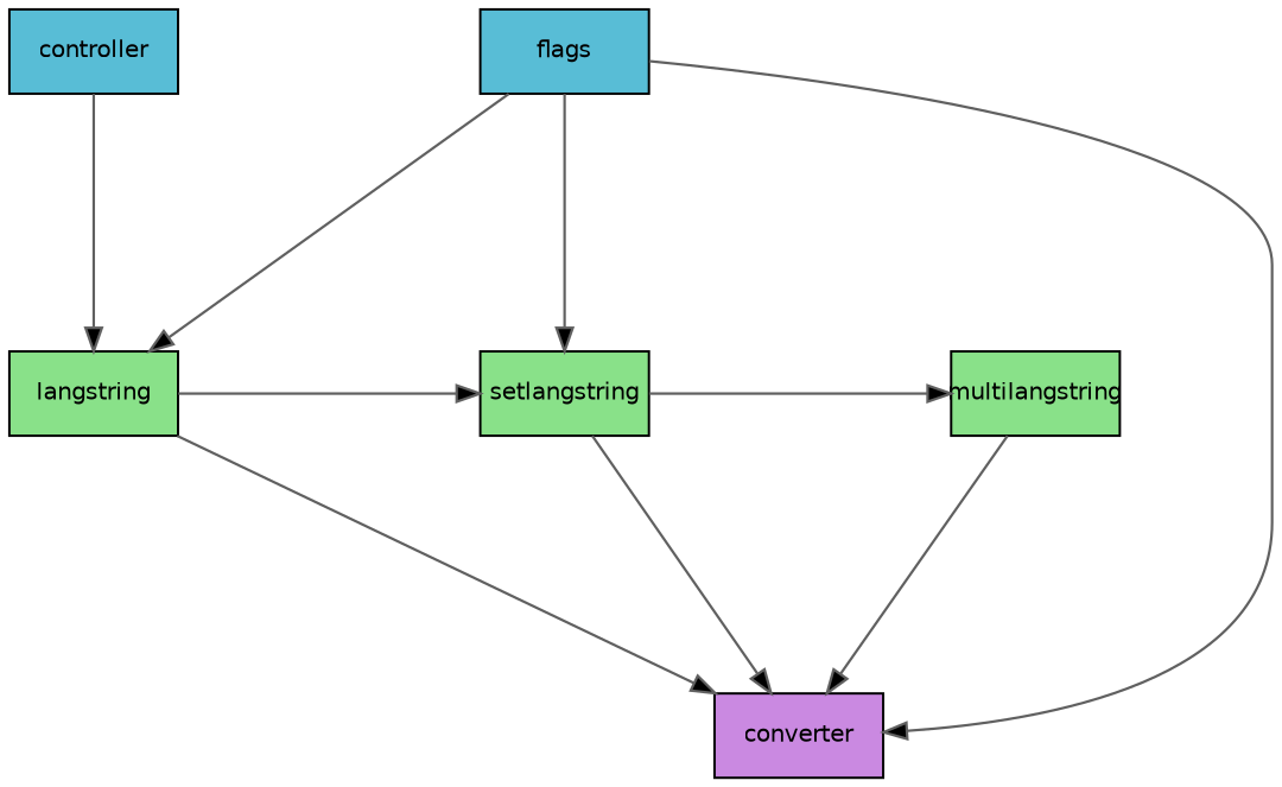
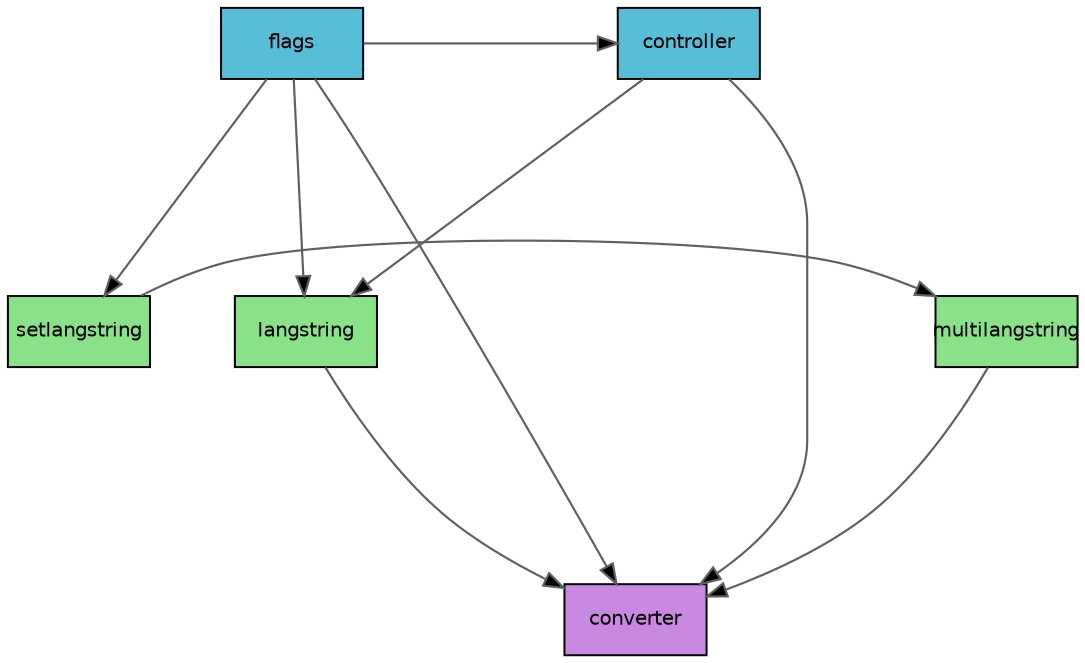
  digraph {
    concentrate=false
    nodesep=0.6
    rankdir=TB
    splines=true
    node [fillcolor="#89E189" fixedsize=true fontcolor="#000000" fontname=Helvetica fontsize=10 shape=box style=filled]
    edge [arrowsize=1 color="#606060" fillcolor="#000000" minlen=3 penwidth=1.1]
    n1 [fillcolor="#58BDD6" height=0.5 label=controller width=1]
    n2 [fillcolor="#58BDD6" height=0.5 label=flags width=1]
    n3 [height=0.5 label=langstring width=1]
    n4 [height=0.5 label=setlangstring width=1]
    n5 [height=0.5 label=multilangstring width=1]
    n6 [fillcolor="#CA89E1" height=0.5 label=converter width=1]
    subgraph sub_1 {
      rank=same
      n1
      n2
    }
    subgraph sub_2 {
      rank=same
      n3
      n4
      n5
    }
    n1 -> n3
+   n2 -> n1
    n2 -> n3
    n2 -> n4
    n2 -> n6
-   n3 -> n4
    n3 -> n6
    n4 -> n5
-   n4 -> n6
+   n1 -> n6
    n5 -> n6
  }
